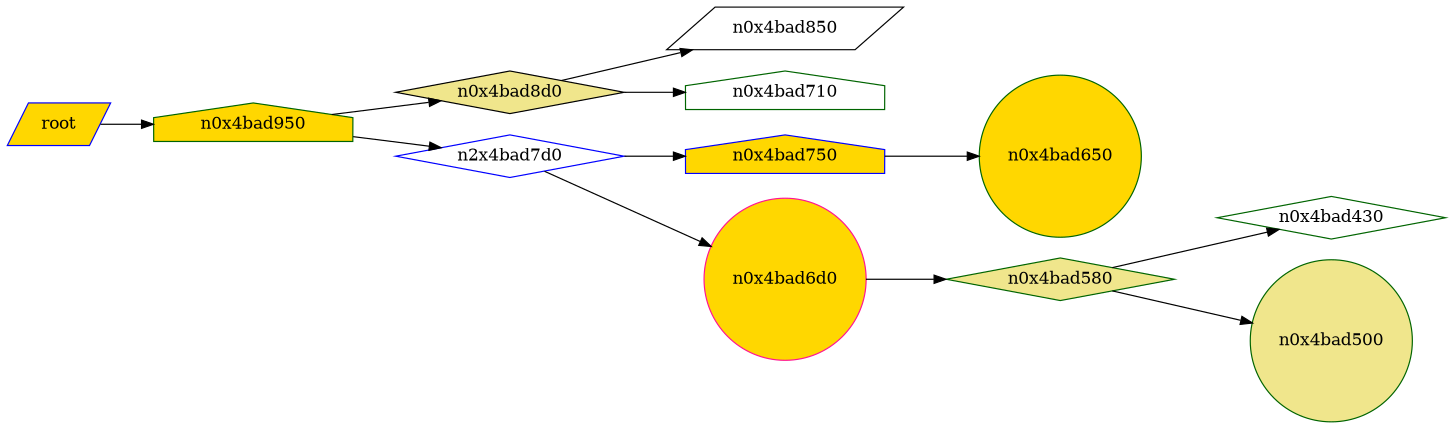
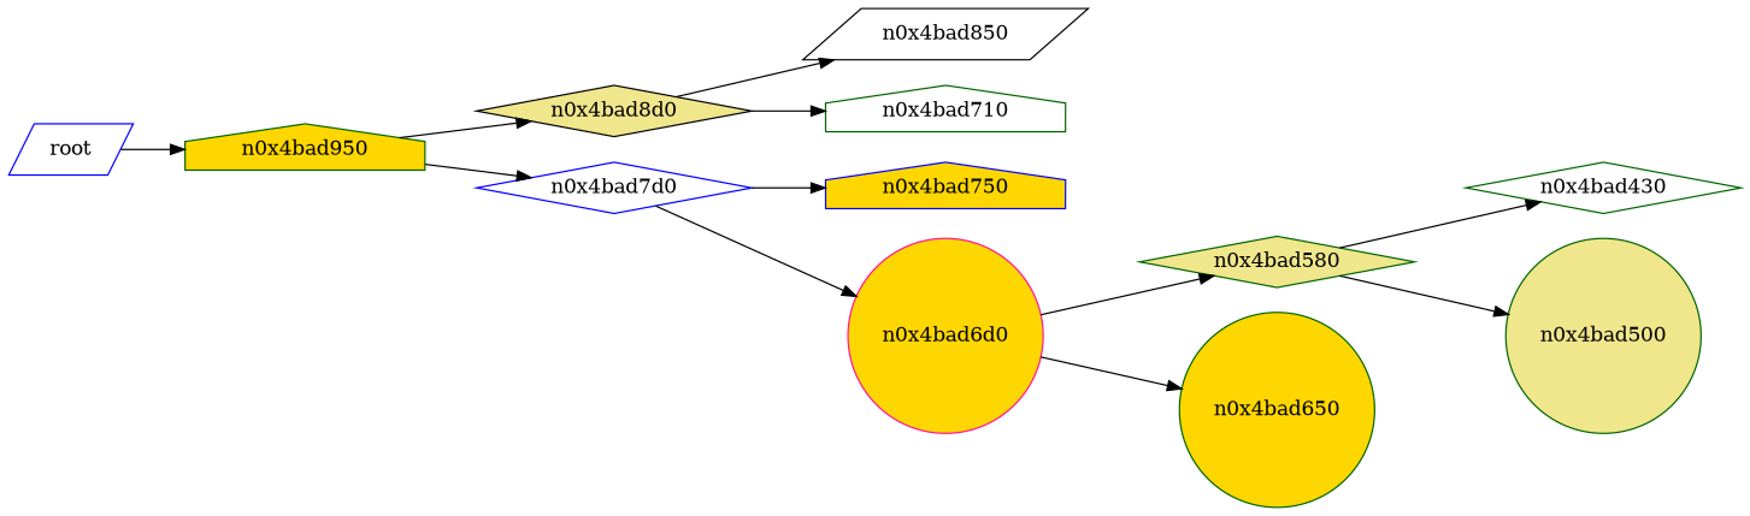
  digraph {
    fontname="DejaVu Serif"
    rankdir=LR
    node [color=darkgreen fillcolor=gold fontname="DejaVu Serif" shape=diamond style=filled]
    edge [fontname="DejaVu Serif"]
-   n1 [color=blue label=root shape=parallelogram]
+   n1 [color=blue fillcolor=white label=root shape=parallelogram]
    n0x4bad950 [shape=house]
    n0x4bad8d0 [color=black fillcolor=khaki]
-   n0x4bad7d0 [color=blue fillcolor=white label=n2x4bad7d0]
+   n0x4bad7d0 [color=blue fillcolor=white]
    n0x4bad850 [color=black fillcolor=white shape=parallelogram]
    n6 [fillcolor=white label=n0x4bad710 shape=house]
    n0x4bad750 [color=blue shape=house]
    n0x4bad6d0 [color=deeppink shape=circle]
    n0x4bad580 [fillcolor=khaki]
    n0x4bad650 [shape=circle]
    n0x4bad430 [fillcolor=white]
    n0x4bad500 [fillcolor=khaki shape=circle]
    n1 -> n0x4bad950
    n0x4bad950 -> n0x4bad8d0
    n0x4bad950 -> n0x4bad7d0
    n0x4bad8d0 -> n0x4bad850
    n0x4bad8d0 -> n6
    n0x4bad7d0 -> n0x4bad750
    n0x4bad7d0 -> n0x4bad6d0
    n0x4bad6d0 -> n0x4bad580
-   n0x4bad750 -> n0x4bad650
+   n0x4bad6d0 -> n0x4bad650
    n0x4bad580 -> n0x4bad430
    n0x4bad580 -> n0x4bad500
  }
